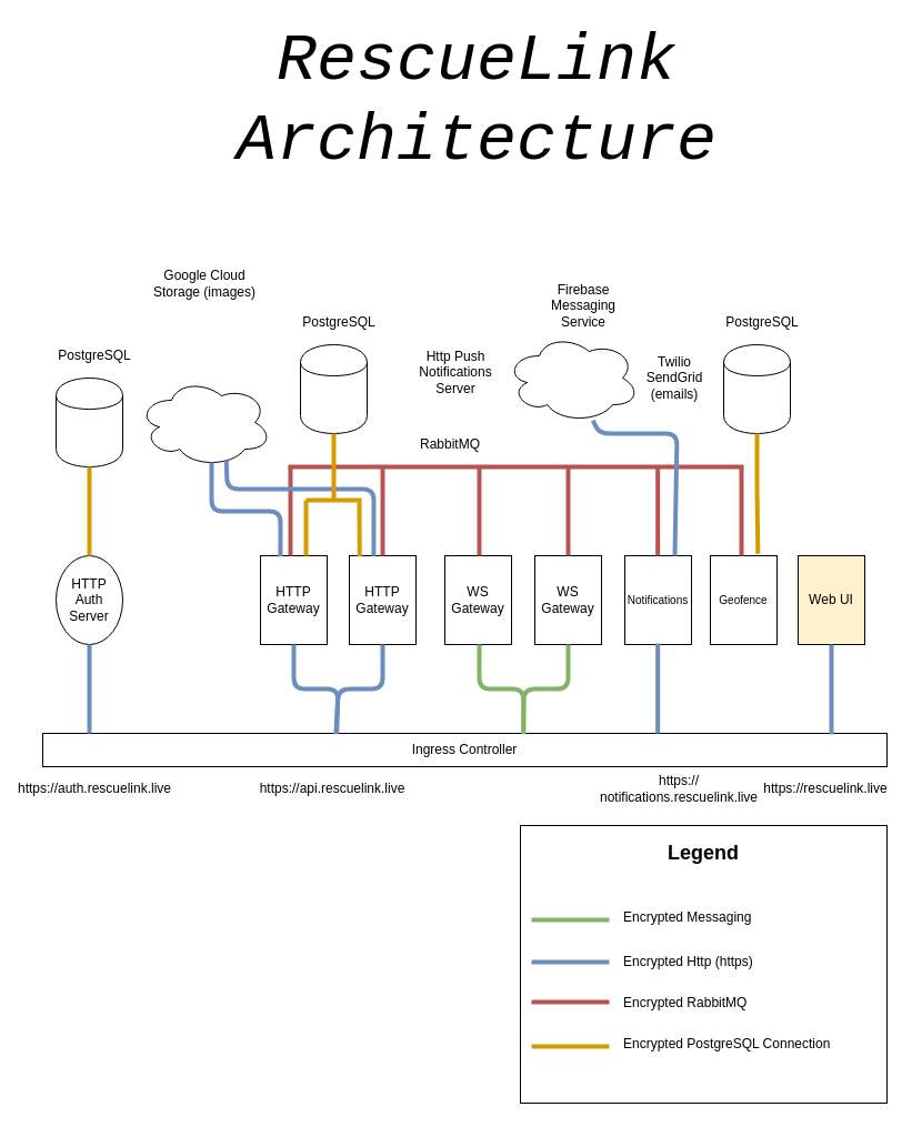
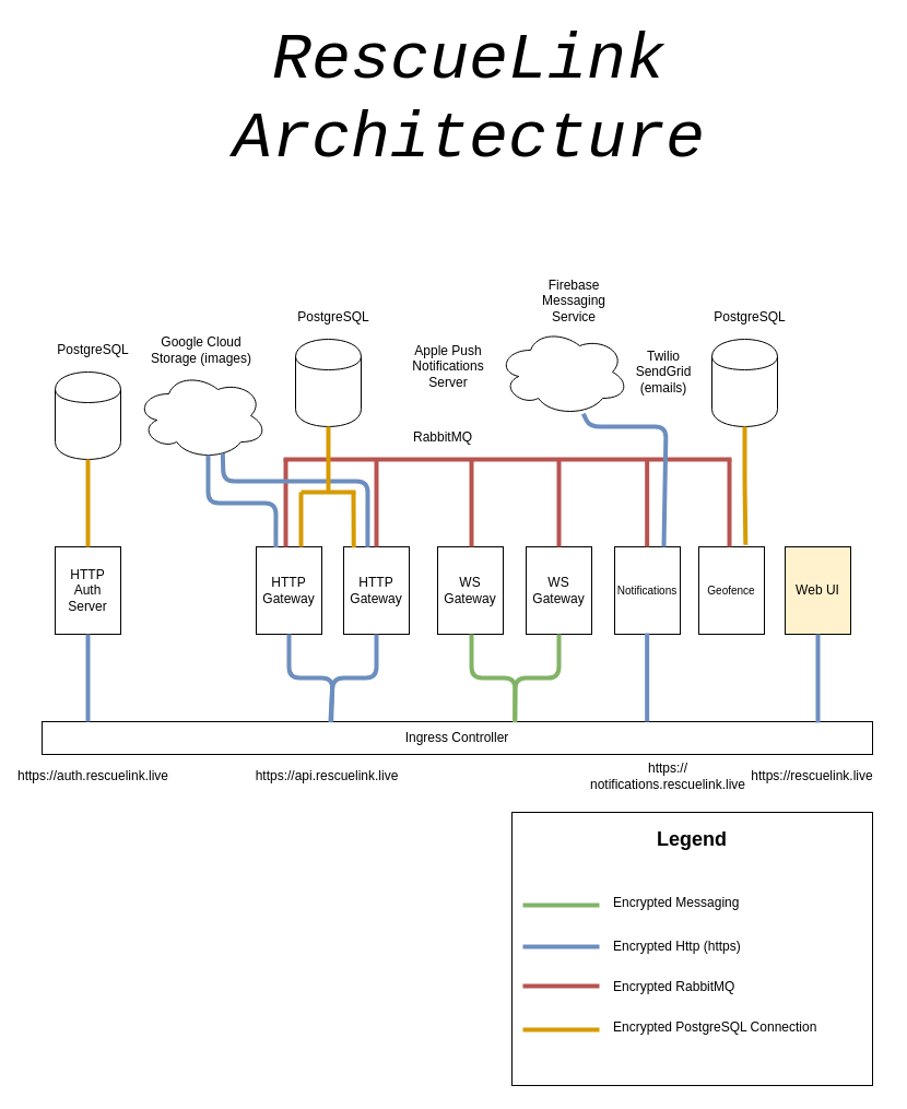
  <mxCell id="0" />
  <mxCell id="1" parent="0" />
  <mxCell id="2" value="" style="endArrow=none;html=1;strokeWidth=4;fillColor=#f8cecc;strokeColor=#b85450;" parent="1" edge="1"><mxGeometry width="50" height="50" relative="1" as="geometry"><mxPoint x="259" y="420" as="sourcePoint" /><mxPoint x="669" y="420" as="targetPoint" /></mxGeometry></mxCell>
- <mxCell id="3" value="HTTP &lt;br&gt;Auth Server" style="ellipse;whiteSpace=wrap;html=1;" parent="1" vertex="1"><mxGeometry x="50" y="500" width="60" height="80" as="geometry" /></mxCell>
+ <mxCell id="3" value="HTTP &lt;br&gt;Auth Server" style="rounded=0;whiteSpace=wrap;html=1;" parent="1" vertex="1"><mxGeometry x="50" y="500" width="60" height="80" as="geometry" /></mxCell>
  <mxCell id="4" value="&lt;br&gt;&lt;br&gt;&lt;br&gt;" style="shape=cylinder;whiteSpace=wrap;html=1;boundedLbl=1;backgroundOutline=1;" parent="1" vertex="1"><mxGeometry x="50" y="340" width="60" height="80" as="geometry" /></mxCell>
  <mxCell id="5" value="HTTP &lt;br&gt;Gateway" style="rounded=0;whiteSpace=wrap;html=1;" parent="1" vertex="1"><mxGeometry x="234" y="500" width="60" height="80" as="geometry" /></mxCell>
  <mxCell id="6" value="WS&lt;br&gt;Gateway&lt;br&gt;" style="rounded=0;whiteSpace=wrap;html=1;" parent="1" vertex="1"><mxGeometry x="400" y="500" width="60" height="80" as="geometry" /></mxCell>
  <mxCell id="7" value="WS&lt;br&gt;Gateway&lt;br&gt;" style="rounded=0;whiteSpace=wrap;html=1;" parent="1" vertex="1"><mxGeometry x="481" y="500" width="60" height="80" as="geometry" /></mxCell>
  <mxCell id="8" value="HTTP &lt;br&gt;Gateway" style="rounded=0;whiteSpace=wrap;html=1;" parent="1" vertex="1"><mxGeometry x="314" y="500" width="60" height="80" as="geometry" /></mxCell>
  <mxCell id="9" value="RabbitMQ" style="text;html=1;strokeColor=none;fillColor=none;align=center;verticalAlign=middle;whiteSpace=wrap;rounded=0;" parent="1" vertex="1"><mxGeometry x="385" y="390" width="40" height="20" as="geometry" /></mxCell>
  <mxCell id="10" value="" style="endArrow=none;html=1;strokeWidth=4;entryX=0.5;entryY=0;entryDx=0;entryDy=0;fillColor=#f8cecc;strokeColor=#b85450;" parent="1" edge="1"><mxGeometry width="50" height="50" relative="1" as="geometry"><mxPoint x="261" y="420" as="sourcePoint" /><mxPoint x="261" y="500" as="targetPoint" /></mxGeometry></mxCell>
  <mxCell id="11" value="" style="endArrow=none;html=1;strokeWidth=4;exitX=0.5;exitY=0;exitDx=0;exitDy=0;fillColor=#f8cecc;strokeColor=#b85450;" parent="1" source="8" edge="1"><mxGeometry width="50" height="50" relative="1" as="geometry"><mxPoint x="4" y="650" as="sourcePoint" /><mxPoint x="344" y="420" as="targetPoint" /></mxGeometry></mxCell>
  <mxCell id="12" value="" style="endArrow=none;html=1;strokeWidth=4;entryX=0.5;entryY=0;entryDx=0;entryDy=0;fillColor=#f8cecc;strokeColor=#b85450;" parent="1" edge="1"><mxGeometry width="50" height="50" relative="1" as="geometry"><mxPoint x="431" y="420" as="sourcePoint" /><mxPoint x="431" y="500" as="targetPoint" /></mxGeometry></mxCell>
  <mxCell id="13" value="" style="endArrow=none;html=1;strokeWidth=4;entryX=0.5;entryY=0;entryDx=0;entryDy=0;fillColor=#f8cecc;strokeColor=#b85450;" parent="1" target="7" edge="1"><mxGeometry width="50" height="50" relative="1" as="geometry"><mxPoint x="511" y="420" as="sourcePoint" /><mxPoint x="-9" y="600" as="targetPoint" /></mxGeometry></mxCell>
  <mxCell id="14" value="" style="endArrow=none;html=1;strokeWidth=4;entryX=0.5;entryY=0;entryDx=0;entryDy=0;exitX=0.5;exitY=1;exitDx=0;exitDy=0;fillColor=#ffe6cc;strokeColor=#d79b00;" parent="1" source="4" target="3" edge="1"><mxGeometry width="50" height="50" relative="1" as="geometry"><mxPoint x="50" y="650" as="sourcePoint" /><mxPoint x="100" y="600" as="targetPoint" /><Array as="points"><mxPoint x="80" y="440" /><mxPoint x="80" y="470" /></Array></mxGeometry></mxCell>
  <mxCell id="15" value="PostgreSQL" style="text;html=1;strokeColor=none;fillColor=none;align=center;verticalAlign=middle;whiteSpace=wrap;rounded=0;" parent="1" vertex="1"><mxGeometry x="50" y="310" width="70" height="20" as="geometry" /></mxCell>
  <mxCell id="16" value="Ingress Controller" style="rounded=0;whiteSpace=wrap;html=1;" parent="1" vertex="1"><mxGeometry x="38" y="660" width="760" height="30" as="geometry" /></mxCell>
  <mxCell id="17" value="Web UI" style="rounded=0;whiteSpace=wrap;html=1;fillColor=#fff2cc;" parent="1" vertex="1"><mxGeometry x="718" y="500" width="60" height="80" as="geometry" /></mxCell>
  <mxCell id="18" value="" style="endArrow=none;html=1;strokeWidth=4;exitX=0.5;exitY=1;exitDx=0;exitDy=0;fillColor=#dae8fc;strokeColor=#6c8ebf;entryX=0.392;entryY=0.025;entryDx=0;entryDy=0;entryPerimeter=0;" parent="1" source="5" edge="1"><mxGeometry width="50" height="50" relative="1" as="geometry"><mxPoint x="124" y="770" as="sourcePoint" /><mxPoint x="301.92" y="660.75" as="targetPoint" /><Array as="points"><mxPoint x="264" y="620" /><mxPoint x="304" y="620" /></Array></mxGeometry></mxCell>
  <mxCell id="19" value="" style="endArrow=none;html=1;strokeWidth=4;entryX=0.5;entryY=1;entryDx=0;entryDy=0;exitX=0.393;exitY=0;exitDx=0;exitDy=0;fillColor=#dae8fc;strokeColor=#6c8ebf;exitPerimeter=0;" parent="1" target="8" edge="1"><mxGeometry width="50" height="50" relative="1" as="geometry"><mxPoint x="302.68" y="660" as="sourcePoint" /><mxPoint x="174" y="720" as="targetPoint" /><Array as="points"><mxPoint x="304" y="620" /><mxPoint x="344" y="620" /></Array></mxGeometry></mxCell>
  <mxCell id="20" value="" style="endArrow=none;html=1;strokeWidth=4;exitX=0.5;exitY=1;exitDx=0;exitDy=0;fillColor=#dae8fc;strokeColor=#6c8ebf;" parent="1" source="3" edge="1"><mxGeometry width="50" height="50" relative="1" as="geometry"><mxPoint x="180" y="590" as="sourcePoint" /><mxPoint x="80" y="660" as="targetPoint" /><Array as="points" /></mxGeometry></mxCell>
  <mxCell id="21" value="" style="endArrow=none;html=1;strokeWidth=4;exitX=0.5;exitY=1;exitDx=0;exitDy=0;fillColor=#d5e8d4;strokeColor=#82b366;entryX=0.697;entryY=0.025;entryDx=0;entryDy=0;entryPerimeter=0;" parent="1" edge="1"><mxGeometry width="50" height="50" relative="1" as="geometry"><mxPoint x="431" y="580" as="sourcePoint" /><mxPoint x="470.72" y="660.75" as="targetPoint" /><Array as="points"><mxPoint x="431" y="620" /><mxPoint x="471" y="620" /></Array></mxGeometry></mxCell>
  <mxCell id="22" value="" style="endArrow=none;html=1;strokeWidth=4;exitX=0.5;exitY=1;exitDx=0;exitDy=0;fillColor=#d5e8d4;strokeColor=#82b366;entryX=0.697;entryY=-0.05;entryDx=0;entryDy=0;entryPerimeter=0;" parent="1" source="7" edge="1"><mxGeometry width="50" height="50" relative="1" as="geometry"><mxPoint x="441" y="590" as="sourcePoint" /><mxPoint x="470.72" y="658.5" as="targetPoint" /><Array as="points"><mxPoint x="511" y="620" /><mxPoint x="471" y="620" /></Array></mxGeometry></mxCell>
  <mxCell id="23" value="" style="endArrow=none;html=1;strokeWidth=4;exitX=0.5;exitY=1;exitDx=0;exitDy=0;fillColor=#dae8fc;strokeColor=#6c8ebf;" parent="1" source="17" edge="1"><mxGeometry width="50" height="50" relative="1" as="geometry"><mxPoint x="618" y="590" as="sourcePoint" /><mxPoint x="748" y="661" as="targetPoint" /><Array as="points"><mxPoint x="748" y="620" /></Array></mxGeometry></mxCell>
  <mxCell id="24" value="" style="rounded=0;whiteSpace=wrap;html=1;" parent="1" vertex="1"><mxGeometry x="468" y="743" width="330" height="250" as="geometry" /></mxCell>
  <mxCell id="25" value="&lt;font style=&quot;font-size: 60px&quot; face=&quot;Courier New&quot;&gt;&lt;i&gt;RescueLink Architecture&lt;/i&gt;&lt;/font&gt;" style="text;html=1;strokeColor=none;fillColor=none;align=center;verticalAlign=middle;whiteSpace=wrap;rounded=0;" parent="1" vertex="1"><mxGeometry x="269" y="20" width="320" height="140" as="geometry" /></mxCell>
  <mxCell id="26" value="&lt;font style=&quot;font-size: 18px&quot;&gt;&lt;b&gt;Legend&lt;/b&gt;&lt;/font&gt;" style="text;html=1;strokeColor=none;fillColor=none;align=center;verticalAlign=middle;whiteSpace=wrap;rounded=0;" parent="1" vertex="1"><mxGeometry x="498" y="753" width="270" height="30" as="geometry" /></mxCell>
  <mxCell id="27" value="" style="endArrow=none;html=1;strokeWidth=4;fillColor=#d5e8d4;strokeColor=#82b366;" parent="1" edge="1"><mxGeometry width="50" height="50" relative="1" as="geometry"><mxPoint x="478" y="828" as="sourcePoint" /><mxPoint x="548" y="828" as="targetPoint" /><Array as="points" /></mxGeometry></mxCell>
  <mxCell id="28" value="" style="endArrow=none;html=1;strokeWidth=4;exitX=0.5;exitY=1;exitDx=0;exitDy=0;fillColor=#dae8fc;strokeColor=#6c8ebf;" parent="1" edge="1"><mxGeometry width="50" height="50" relative="1" as="geometry"><mxPoint x="478" y="866" as="sourcePoint" /><mxPoint x="548" y="866" as="targetPoint" /><Array as="points"><mxPoint x="548" y="866" /></Array></mxGeometry></mxCell>
  <mxCell id="29" value="" style="endArrow=none;html=1;strokeWidth=4;exitX=0.5;exitY=1;exitDx=0;exitDy=0;fillColor=#f8cecc;strokeColor=#b85450;" parent="1" edge="1"><mxGeometry width="50" height="50" relative="1" as="geometry"><mxPoint x="478" y="902" as="sourcePoint" /><mxPoint x="548" y="902" as="targetPoint" /><Array as="points"><mxPoint x="548" y="902" /></Array></mxGeometry></mxCell>
  <mxCell id="30" value="" style="endArrow=none;html=1;strokeWidth=4;exitX=0.5;exitY=1;exitDx=0;exitDy=0;fillColor=#ffe6cc;strokeColor=#d79b00;" parent="1" edge="1"><mxGeometry width="50" height="50" relative="1" as="geometry"><mxPoint x="478" y="942" as="sourcePoint" /><mxPoint x="548" y="942" as="targetPoint" /><Array as="points"><mxPoint x="548" y="942" /></Array></mxGeometry></mxCell>
  <mxCell id="31" value="Encrypted Messaging" style="text;html=1;strokeColor=none;fillColor=none;align=left;verticalAlign=middle;whiteSpace=wrap;rounded=0;" parent="1" vertex="1"><mxGeometry x="559" y="816" width="219" height="20" as="geometry" /></mxCell>
  <mxCell id="32" value="Encrypted Http (https)" style="text;html=1;strokeColor=none;fillColor=none;align=left;verticalAlign=middle;whiteSpace=wrap;rounded=0;" parent="1" vertex="1"><mxGeometry x="559" y="856" width="219" height="20" as="geometry" /></mxCell>
  <mxCell id="33" value="Encrypted RabbitMQ" style="text;html=1;strokeColor=none;fillColor=none;align=left;verticalAlign=middle;whiteSpace=wrap;rounded=0;" parent="1" vertex="1"><mxGeometry x="559" y="893" width="219" height="20" as="geometry" /></mxCell>
  <mxCell id="34" value="Encrypted PostgreSQL Connection" style="text;html=1;strokeColor=none;fillColor=none;align=left;verticalAlign=middle;whiteSpace=wrap;rounded=0;" parent="1" vertex="1"><mxGeometry x="559" y="930" width="219" height="20" as="geometry" /></mxCell>
  <mxCell id="35" value="https://auth.rescuelink.live" style="text;html=1;strokeColor=none;fillColor=none;align=center;verticalAlign=middle;whiteSpace=wrap;rounded=0;" parent="1" vertex="1"><mxGeometry x="20" y="700" width="130" height="20" as="geometry" /></mxCell>
  <mxCell id="36" value="https://api.rescuelink.live" style="text;html=1;strokeColor=none;fillColor=none;align=center;verticalAlign=middle;whiteSpace=wrap;rounded=0;" parent="1" vertex="1"><mxGeometry x="234" y="700" width="130" height="20" as="geometry" /></mxCell>
  <mxCell id="37" value="https://rescuelink.live" style="text;html=1;strokeColor=none;fillColor=none;align=center;verticalAlign=middle;whiteSpace=wrap;rounded=0;" parent="1" vertex="1"><mxGeometry x="678" y="700" width="130" height="20" as="geometry" /></mxCell>
  <mxCell id="38" value="" style="ellipse;shape=cloud;whiteSpace=wrap;html=1;" parent="1" vertex="1"><mxGeometry x="124" y="340" width="120" height="80" as="geometry" /></mxCell>
- <mxCell id="39" value="Google Cloud Storage (images)" style="text;html=1;strokeColor=none;fillColor=none;align=center;verticalAlign=middle;whiteSpace=wrap;rounded=0;" parent="1" vertex="1"><mxGeometry x="134" y="245" width="100" height="20" as="geometry" /></mxCell>
+ <mxCell id="39" value="Google Cloud Storage (images)" style="text;html=1;strokeColor=none;fillColor=none;align=center;verticalAlign=middle;whiteSpace=wrap;rounded=0;" parent="1" vertex="1"><mxGeometry x="134" y="310" width="100" height="20" as="geometry" /></mxCell>
  <mxCell id="40" value="" style="endArrow=none;html=1;strokeWidth=4;exitX=0.55;exitY=0.95;exitDx=0;exitDy=0;fillColor=#dae8fc;strokeColor=#6c8ebf;entryX=0.392;entryY=0.025;entryDx=0;entryDy=0;entryPerimeter=0;exitPerimeter=0;" parent="1" source="38" edge="1"><mxGeometry width="50" height="50" relative="1" as="geometry"><mxPoint x="214" y="420" as="sourcePoint" /><mxPoint x="251.92" y="500.75" as="targetPoint" /><Array as="points"><mxPoint x="190" y="460" /><mxPoint x="252" y="460" /></Array></mxGeometry></mxCell>
  <mxCell id="41" value="" style="endArrow=none;html=1;strokeWidth=4;exitX=0.661;exitY=0.928;exitDx=0;exitDy=0;fillColor=#dae8fc;strokeColor=#6c8ebf;entryX=0.392;entryY=0.025;entryDx=0;entryDy=0;entryPerimeter=0;exitPerimeter=0;" parent="1" source="38" edge="1"><mxGeometry width="50" height="50" relative="1" as="geometry"><mxPoint x="274" y="415.5" as="sourcePoint" /><mxPoint x="335.92" y="500.25" as="targetPoint" /><Array as="points"><mxPoint x="204" y="440" /><mxPoint x="336" y="440" /></Array></mxGeometry></mxCell>
  <mxCell id="42" value="&lt;br&gt;&lt;br&gt;&lt;br&gt;" style="shape=cylinder;whiteSpace=wrap;html=1;boundedLbl=1;backgroundOutline=1;" parent="1" vertex="1"><mxGeometry x="270" y="310" width="60" height="80" as="geometry" /></mxCell>
  <mxCell id="43" value="PostgreSQL" style="text;html=1;strokeColor=none;fillColor=none;align=center;verticalAlign=middle;whiteSpace=wrap;rounded=0;" parent="1" vertex="1"><mxGeometry x="270" y="280" width="70" height="20" as="geometry" /></mxCell>
  <mxCell id="44" value="" style="endArrow=none;html=1;strokeWidth=4;entryX=0.5;entryY=1;entryDx=0;entryDy=0;fillColor=#ffe6cc;strokeColor=#d79b00;endFill=0;" parent="1" target="42" edge="1"><mxGeometry width="50" height="50" relative="1" as="geometry"><mxPoint x="300" y="450" as="sourcePoint" /><mxPoint x="400" y="540" as="targetPoint" /></mxGeometry></mxCell>
  <mxCell id="45" value="" style="endArrow=none;html=1;strokeWidth=4;entryX=0.154;entryY=0.01;entryDx=0;entryDy=0;entryPerimeter=0;fillColor=#ffe6cc;strokeColor=#d79b00;" parent="1" target="8" edge="1"><mxGeometry width="50" height="50" relative="1" as="geometry"><mxPoint x="323" y="450" as="sourcePoint" /><mxPoint x="405" y="540" as="targetPoint" /></mxGeometry></mxCell>
  <mxCell id="46" value="" style="endArrow=none;html=1;strokeWidth=4;exitX=0.75;exitY=0;exitDx=0;exitDy=0;fillColor=#ffe6cc;strokeColor=#d79b00;" parent="1" edge="1"><mxGeometry width="50" height="50" relative="1" as="geometry"><mxPoint x="275" y="500" as="sourcePoint" /><mxPoint x="275" y="450" as="targetPoint" /></mxGeometry></mxCell>
  <mxCell id="47" value="" style="endArrow=none;html=1;strokeWidth=4;fillColor=#ffe6cc;strokeColor=#d79b00;" parent="1" edge="1"><mxGeometry width="50" height="50" relative="1" as="geometry"><mxPoint x="325" y="450" as="sourcePoint" /><mxPoint x="275" y="450" as="targetPoint" /></mxGeometry></mxCell>
  <mxCell id="48" value="&lt;font style=&quot;font-size: 10px&quot;&gt;Notifications&lt;/font&gt;" style="rounded=0;whiteSpace=wrap;html=1;" parent="1" vertex="1"><mxGeometry x="562" y="500" width="60" height="80" as="geometry" /></mxCell>
  <mxCell id="49" value="" style="endArrow=none;html=1;strokeWidth=4;entryX=0.5;entryY=0;entryDx=0;entryDy=0;fillColor=#f8cecc;strokeColor=#b85450;" parent="1" edge="1"><mxGeometry width="50" height="50" relative="1" as="geometry"><mxPoint x="591.66" y="420" as="sourcePoint" /><mxPoint x="591.66" y="500" as="targetPoint" /></mxGeometry></mxCell>
  <mxCell id="50" value="https://&lt;br&gt;notifications.rescuelink.live" style="text;html=1;strokeColor=none;fillColor=none;align=center;verticalAlign=middle;whiteSpace=wrap;rounded=0;" parent="1" vertex="1"><mxGeometry x="541" y="700" width="140" height="20" as="geometry" /></mxCell>
  <mxCell id="51" value="" style="endArrow=none;html=1;strokeWidth=4;exitX=0.5;exitY=1;exitDx=0;exitDy=0;fillColor=#dae8fc;strokeColor=#6c8ebf;" parent="1" edge="1"><mxGeometry width="50" height="50" relative="1" as="geometry"><mxPoint x="591.66" y="579" as="sourcePoint" /><mxPoint x="591.66" y="660" as="targetPoint" /><Array as="points"><mxPoint x="591.66" y="619" /></Array></mxGeometry></mxCell>
  <mxCell id="52" value="" style="ellipse;shape=cloud;whiteSpace=wrap;html=1;" parent="1" vertex="1"><mxGeometry x="455" y="300" width="120" height="80" as="geometry" /></mxCell>
- <mxCell id="53" value="Http Push Notifications Server" style="text;html=1;strokeColor=none;fillColor=none;align=center;verticalAlign=middle;whiteSpace=wrap;rounded=0;" parent="1" vertex="1"><mxGeometry x="360" y="310" width="100" height="50" as="geometry" /></mxCell>
+ <mxCell id="53" value="Apple Push Notifications Server" style="text;html=1;strokeColor=none;fillColor=none;align=center;verticalAlign=middle;whiteSpace=wrap;rounded=0;" parent="1" vertex="1"><mxGeometry x="360" y="310" width="100" height="50" as="geometry" /></mxCell>
  <mxCell id="54" value="Firebase Messaging Service" style="text;html=1;strokeColor=none;fillColor=none;align=center;verticalAlign=middle;whiteSpace=wrap;rounded=0;" parent="1" vertex="1"><mxGeometry x="475" y="250" width="100" height="50" as="geometry" /></mxCell>
  <mxCell id="55" value="Twilio&lt;br&gt;SendGrid&lt;br&gt;(emails)" style="text;html=1;strokeColor=none;fillColor=none;align=center;verticalAlign=middle;whiteSpace=wrap;rounded=0;" parent="1" vertex="1"><mxGeometry x="575" y="310" width="64" height="60" as="geometry" /></mxCell>
  <mxCell id="56" value="" style="endArrow=none;html=1;strokeWidth=4;fillColor=#dae8fc;strokeColor=#6c8ebf;entryX=0.75;entryY=0;entryDx=0;entryDy=0;" parent="1" source="52" target="48" edge="1"><mxGeometry width="50" height="50" relative="1" as="geometry"><mxPoint x="758" y="590" as="sourcePoint" /><mxPoint x="649" y="490" as="targetPoint" /><Array as="points"><mxPoint x="539" y="390" /><mxPoint x="609" y="390" /></Array></mxGeometry></mxCell>
  <mxCell id="57" value="&lt;font style=&quot;font-size: 10px&quot;&gt;Geofence&lt;/font&gt;" style="rounded=0;whiteSpace=wrap;html=1;" vertex="1" parent="1"><mxGeometry x="639" y="500" width="60" height="80" as="geometry" /></mxCell>
  <mxCell id="58" value="" style="endArrow=none;html=1;strokeWidth=4;entryX=0.5;entryY=0;entryDx=0;entryDy=0;fillColor=#f8cecc;strokeColor=#b85450;" edge="1" parent="1"><mxGeometry width="50" height="50" relative="1" as="geometry"><mxPoint x="667" y="420" as="sourcePoint" /><mxPoint x="667" y="500" as="targetPoint" /></mxGeometry></mxCell>
  <mxCell id="59" value="&lt;br&gt;&lt;br&gt;&lt;br&gt;" style="shape=cylinder;whiteSpace=wrap;html=1;boundedLbl=1;backgroundOutline=1;" vertex="1" parent="1"><mxGeometry x="651" y="310" width="60" height="80" as="geometry" /></mxCell>
  <mxCell id="60" value="" style="endArrow=none;html=1;strokeWidth=4;entryX=0.847;entryY=-0.021;entryDx=0;entryDy=0;exitX=0.5;exitY=1;exitDx=0;exitDy=0;fillColor=#ffe6cc;strokeColor=#d79b00;entryPerimeter=0;" edge="1" parent="1" source="59"><mxGeometry width="50" height="50" relative="1" as="geometry"><mxPoint x="651" y="620" as="sourcePoint" /><mxPoint x="681.82" y="498.32" as="targetPoint" /><Array as="points"><mxPoint x="681" y="410" /><mxPoint x="681" y="440" /></Array></mxGeometry></mxCell>
  <mxCell id="61" value="PostgreSQL" style="text;html=1;strokeColor=none;fillColor=none;align=center;verticalAlign=middle;whiteSpace=wrap;rounded=0;" vertex="1" parent="1"><mxGeometry x="651" y="280" width="70" height="20" as="geometry" /></mxCell>
